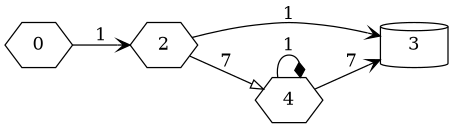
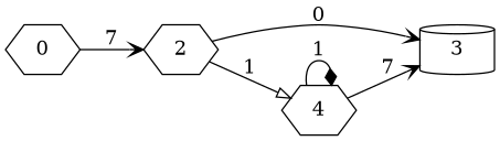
  digraph {
    rankdir=LR
    node [shape=hexagon]
    edge [arrowhead=vee]
    n1 [label=0]
    n2 [label=2]
    n3 [label=3 shape=cylinder]
    n4 [label=4]
-   n1 -> n2 [label=1]
-   n2 -> n3 [label=1]
-   n2 -> n4 [arrowhead=onormal label=7]
+   n1 -> n2 [label=7]
+   n2 -> n3 [label=0]
+   n2 -> n4 [arrowhead=onormal label=1]
    n4 -> n3 [label=7]
    n4 -> n4 [arrowhead=diamond label=1]
  }
